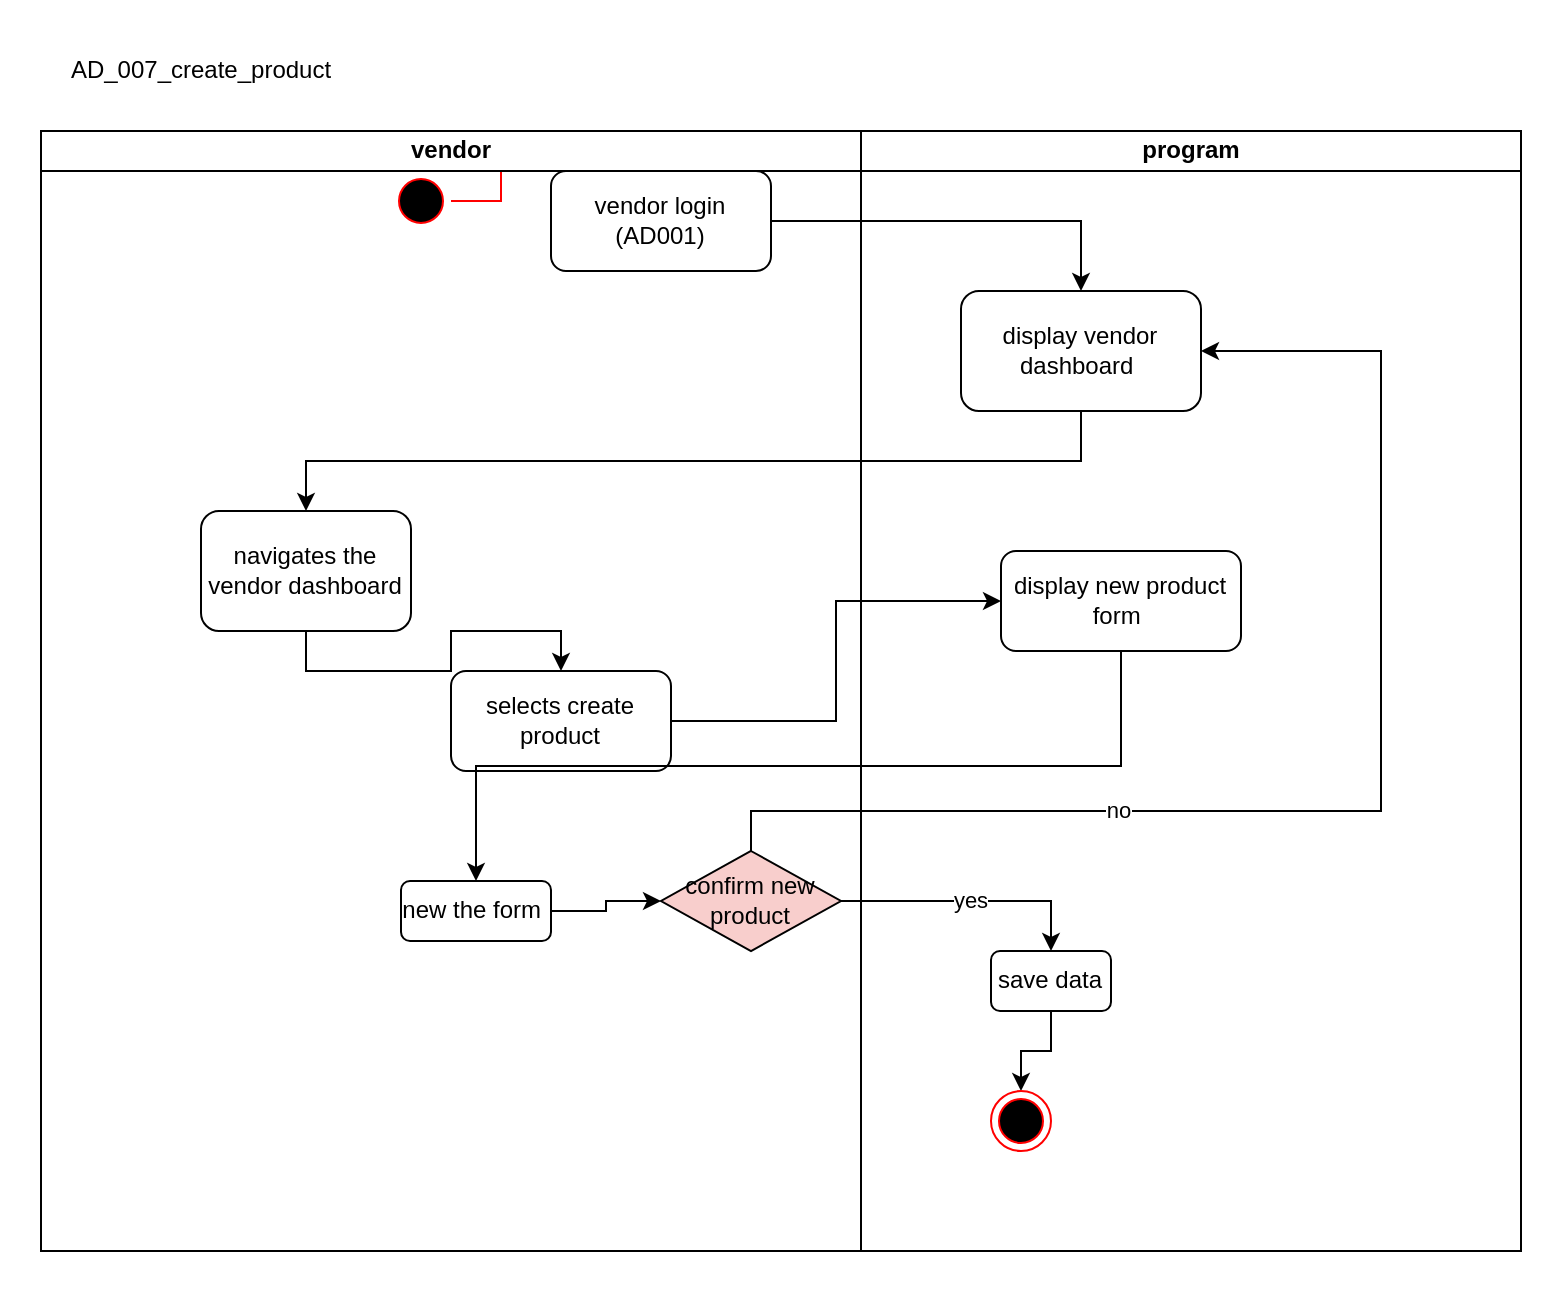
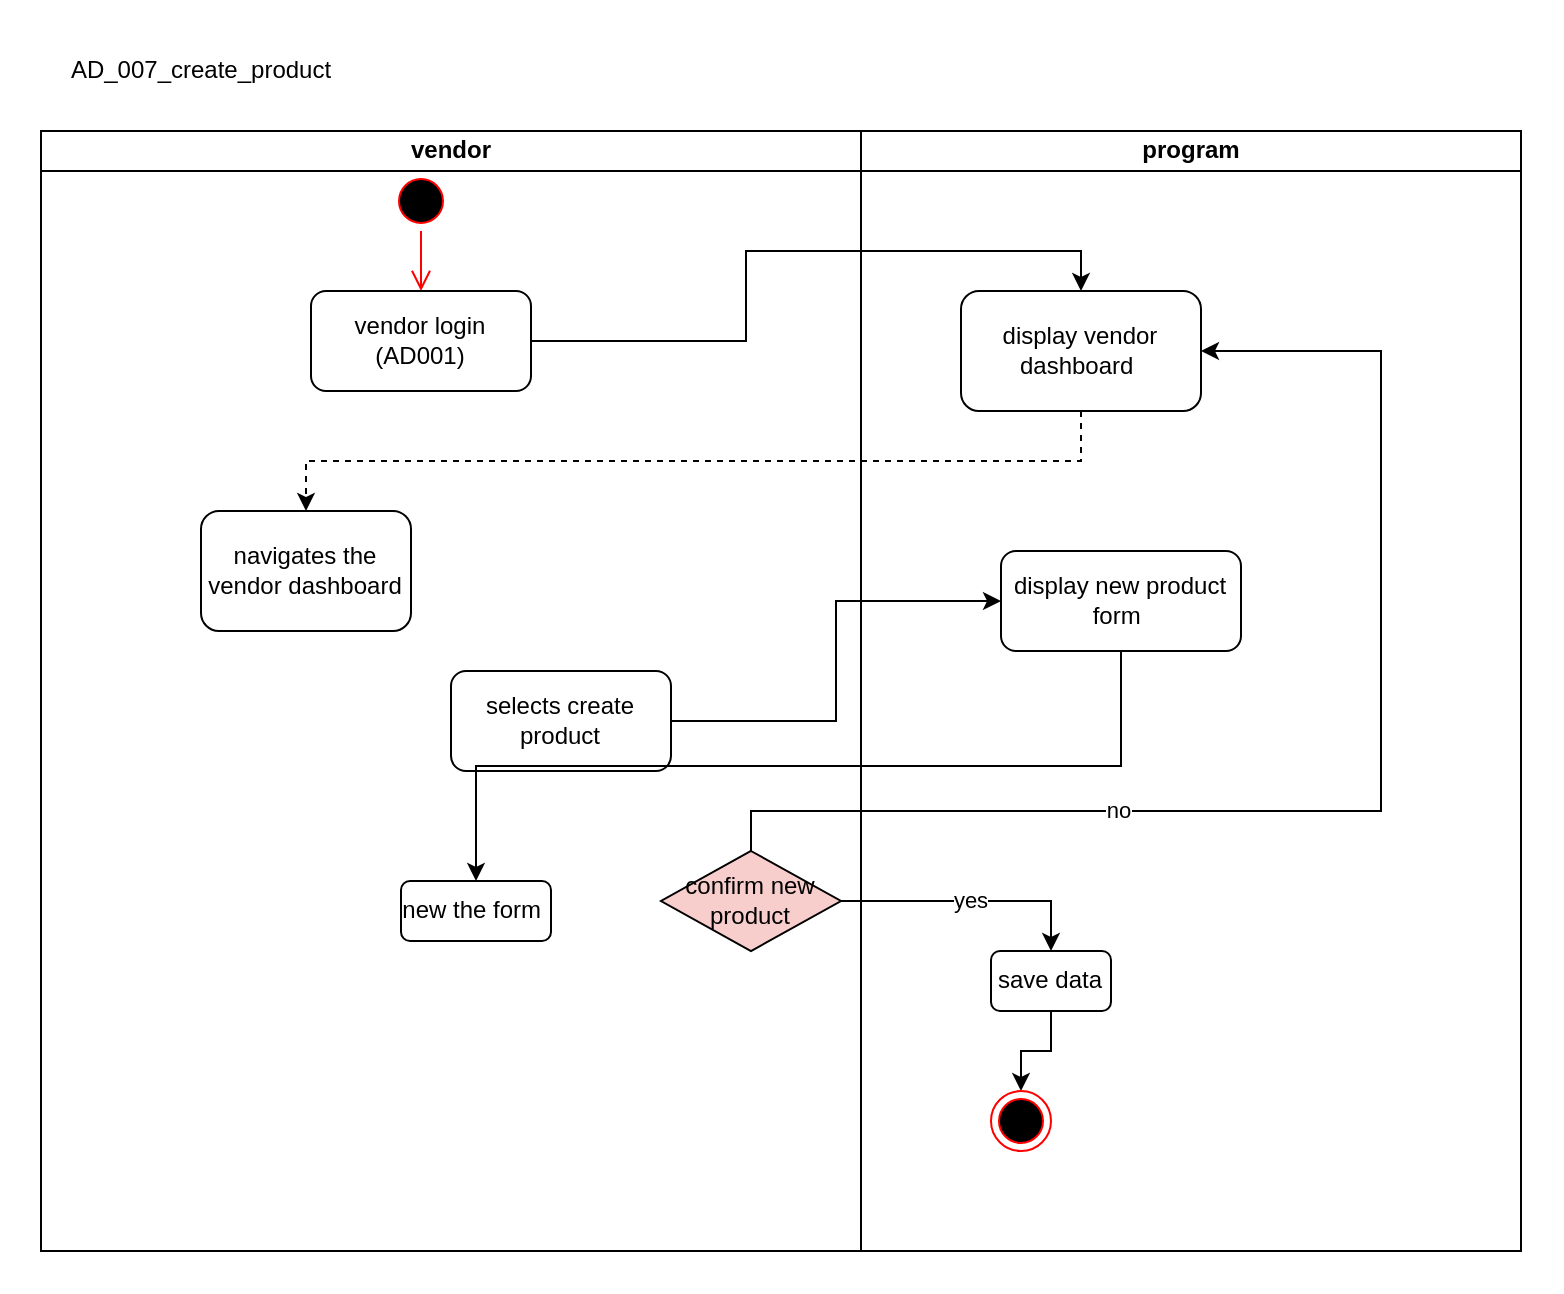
  <mxCell id="0" />
  <mxCell id="1" parent="0" />
  <mxCell id="2" value="" style="ellipse;html=1;shape=startState;fillColor=#000000;strokeColor=#ff0000;" vertex="1" parent="1"><mxGeometry x="195" y="85" width="30" height="30" as="geometry" /></mxCell>
  <mxCell id="3" value="" style="edgeStyle=orthogonalEdgeStyle;html=1;verticalAlign=bottom;endArrow=open;endSize=8;strokeColor=#ff0000;rounded=0;entryX=0.5;entryY=0;entryDx=0;entryDy=0;" edge="1" parent="1" source="2" target="5"><mxGeometry relative="1" as="geometry"><mxPoint x="205" y="175" as="targetPoint" /></mxGeometry></mxCell>
  <mxCell id="4" style="edgeStyle=orthogonalEdgeStyle;rounded=0;orthogonalLoop=1;jettySize=auto;html=1;exitX=1;exitY=0.5;exitDx=0;exitDy=0;entryX=0.5;entryY=0;entryDx=0;entryDy=0;" edge="1" parent="1" source="5" target="9"><mxGeometry relative="1" as="geometry" /></mxCell>
- <mxCell id="5" value="vendor login (AD001)" style="rounded=1;whiteSpace=wrap;html=1;" vertex="1" parent="1"><mxGeometry x="275" y="85" width="110" height="50" as="geometry" /></mxCell>
+ <mxCell id="5" value="vendor login (AD001)" style="rounded=1;whiteSpace=wrap;html=1;" vertex="1" parent="1"><mxGeometry x="155" y="145" width="110" height="50" as="geometry" /></mxCell>
  <mxCell id="6" style="edgeStyle=orthogonalEdgeStyle;rounded=0;orthogonalLoop=1;jettySize=auto;html=1;exitX=1;exitY=0.5;exitDx=0;exitDy=0;entryX=0;entryY=0.5;entryDx=0;entryDy=0;" edge="1" parent="1" source="15" target="10"><mxGeometry relative="1" as="geometry" /></mxCell>
- <mxCell id="7" style="edgeStyle=orthogonalEdgeStyle;rounded=0;orthogonalLoop=1;jettySize=auto;html=1;exitX=0.5;exitY=1;exitDx=0;exitDy=0;entryX=0.5;entryY=0;entryDx=0;entryDy=0;" edge="1" parent="1" source="9" target="16"><mxGeometry relative="1" as="geometry" /></mxCell>
+ <mxCell id="7" style="edgeStyle=orthogonalEdgeStyle;rounded=0;orthogonalLoop=1;jettySize=auto;html=1;exitX=0.5;exitY=1;exitDx=0;exitDy=0;entryX=0.5;entryY=0;entryDx=0;entryDy=0;dashed=1;" edge="1" parent="1" source="9" target="16"><mxGeometry relative="1" as="geometry" /></mxCell>
  <mxCell id="8" value="program" style="swimlane;startSize=20;html=1;" vertex="1" parent="1"><mxGeometry x="430" y="65" width="330" height="560" as="geometry" /></mxCell>
  <mxCell id="9" value="display vendor dashboard&amp;nbsp;" style="rounded=1;whiteSpace=wrap;html=1;" vertex="1" parent="8"><mxGeometry x="50" y="80" width="120" height="60" as="geometry" /></mxCell>
  <mxCell id="10" value="display new product form&amp;nbsp;" style="rounded=1;whiteSpace=wrap;html=1;" vertex="1" parent="8"><mxGeometry x="70" y="210" width="120" height="50" as="geometry" /></mxCell>
  <mxCell id="11" style="edgeStyle=orthogonalEdgeStyle;rounded=0;orthogonalLoop=1;jettySize=auto;html=1;exitX=0.5;exitY=1;exitDx=0;exitDy=0;entryX=0.5;entryY=0;entryDx=0;entryDy=0;" edge="1" parent="8" source="12" target="13"><mxGeometry relative="1" as="geometry" /></mxCell>
  <mxCell id="12" value="save data" style="rounded=1;whiteSpace=wrap;html=1;" vertex="1" parent="8"><mxGeometry x="65" y="410" width="60" height="30" as="geometry" /></mxCell>
  <mxCell id="13" value="" style="ellipse;html=1;shape=endState;fillColor=#000000;strokeColor=#ff0000;" vertex="1" parent="8"><mxGeometry x="65" y="480" width="30" height="30" as="geometry" /></mxCell>
  <mxCell id="14" value="vendor" style="swimlane;startSize=20;html=1;" vertex="1" parent="1"><mxGeometry x="20" y="65" width="410" height="560" as="geometry" /></mxCell>
  <mxCell id="15" value="selects create product" style="rounded=1;whiteSpace=wrap;html=1;" vertex="1" parent="14"><mxGeometry x="205" y="270" width="110" height="50" as="geometry" /></mxCell>
  <mxCell id="16" value="navigates the vendor dashboard" style="rounded=1;whiteSpace=wrap;html=1;" vertex="1" parent="14"><mxGeometry x="80" y="190" width="105" height="60" as="geometry" /></mxCell>
- <mxCell id="17" style="edgeStyle=orthogonalEdgeStyle;rounded=0;orthogonalLoop=1;jettySize=auto;html=1;exitX=0.5;exitY=1;exitDx=0;exitDy=0;entryX=0.5;entryY=0;entryDx=0;entryDy=0;" edge="1" parent="14" source="16" target="15"><mxGeometry relative="1" as="geometry" /></mxCell>
- <mxCell id="18" value="" style="edgeStyle=orthogonalEdgeStyle;rounded=0;orthogonalLoop=1;jettySize=auto;html=1;" edge="1" parent="14" source="19" target="20"><mxGeometry relative="1" as="geometry" /></mxCell>
  <mxCell id="19" value="new the form&amp;nbsp;" style="rounded=1;whiteSpace=wrap;html=1;" vertex="1" parent="14"><mxGeometry x="180" y="375" width="75" height="30" as="geometry" /></mxCell>
  <mxCell id="20" value="confirm new product" style="rhombus;whiteSpace=wrap;html=1;fillColor=#f8cecc;" vertex="1" parent="14"><mxGeometry x="310" y="360" width="90" height="50" as="geometry" /></mxCell>
  <mxCell id="21" style="edgeStyle=orthogonalEdgeStyle;rounded=0;orthogonalLoop=1;jettySize=auto;html=1;exitX=0.5;exitY=1;exitDx=0;exitDy=0;entryX=0.5;entryY=0;entryDx=0;entryDy=0;" edge="1" parent="1" source="10" target="19"><mxGeometry relative="1" as="geometry" /></mxCell>
  <mxCell id="22" value="yes" style="edgeStyle=orthogonalEdgeStyle;rounded=0;orthogonalLoop=1;jettySize=auto;html=1;exitX=1;exitY=0.5;exitDx=0;exitDy=0;entryX=0.5;entryY=0;entryDx=0;entryDy=0;" edge="1" parent="1" source="20" target="12"><mxGeometry relative="1" as="geometry" /></mxCell>
  <mxCell id="23" style="edgeStyle=orthogonalEdgeStyle;rounded=0;orthogonalLoop=1;jettySize=auto;html=1;exitX=0.5;exitY=0;exitDx=0;exitDy=0;entryX=1;entryY=0.5;entryDx=0;entryDy=0;" edge="1" parent="1" source="20" target="9"><mxGeometry relative="1" as="geometry"><Array as="points"><mxPoint x="375" y="405" /><mxPoint x="690" y="405" /><mxPoint x="690" y="175" /></Array></mxGeometry></mxCell>
  <mxCell id="24" value="no" style="edgeLabel;html=1;align=center;verticalAlign=middle;resizable=0;points=[];" connectable="0" vertex="1" parent="23"><mxGeometry x="-0.379" y="1" relative="1" as="geometry"><mxPoint as="offset" /></mxGeometry></mxCell>
  <mxCell id="25" value="AD_007_create_product" style="text;html=1;align=center;verticalAlign=middle;resizable=0;points=[];autosize=1;strokeColor=none;fillColor=none;" vertex="1" parent="1"><mxGeometry x="25" y="20" width="150" height="30" as="geometry" /></mxCell>
